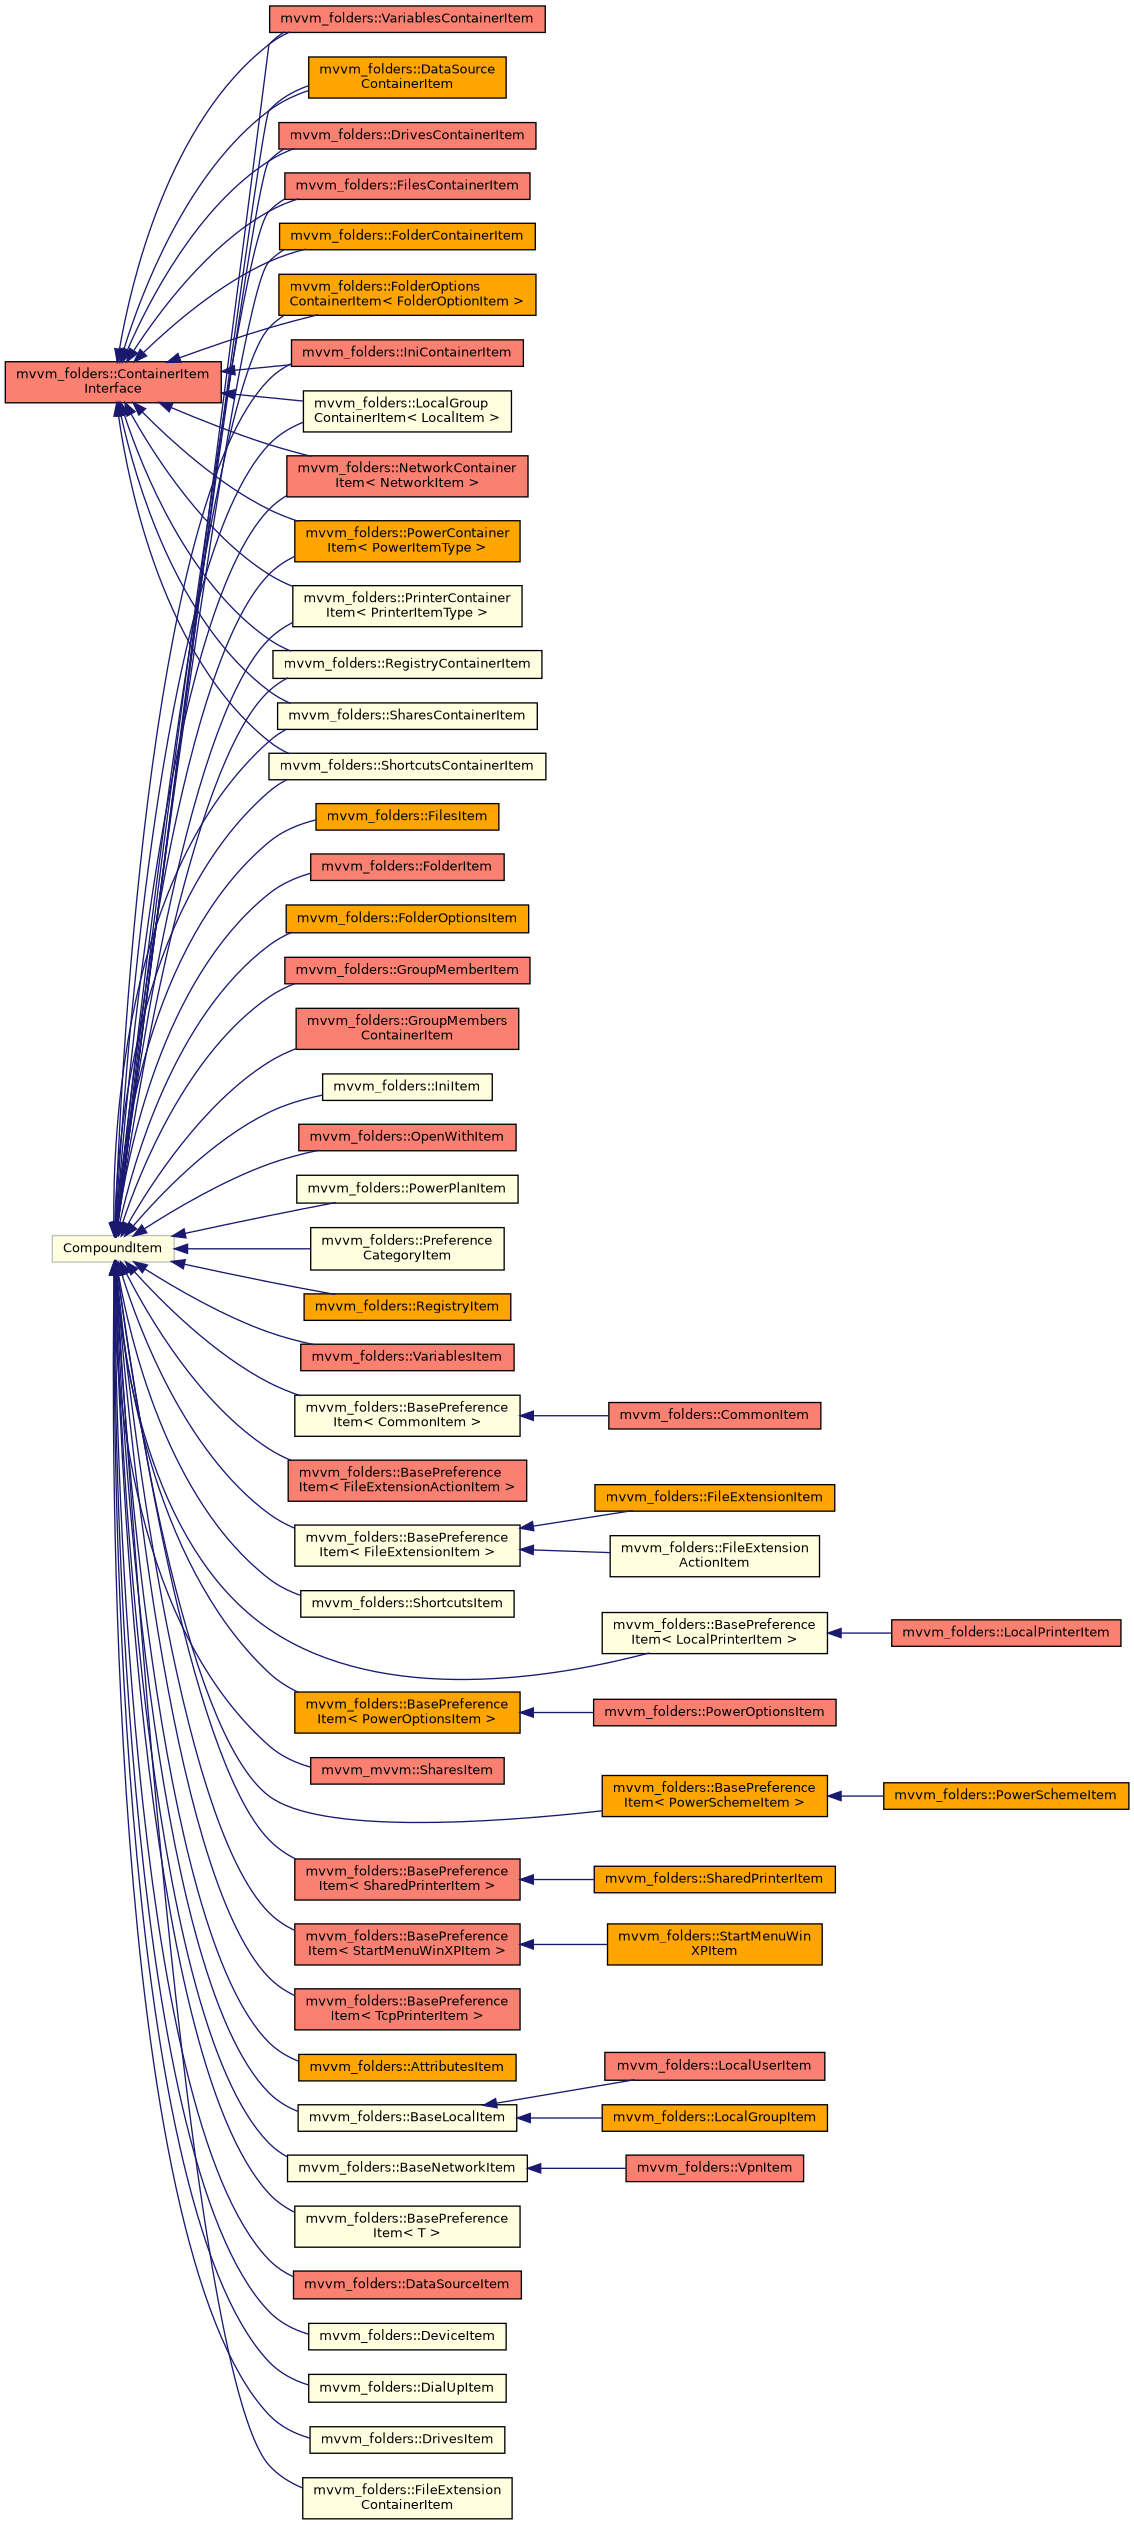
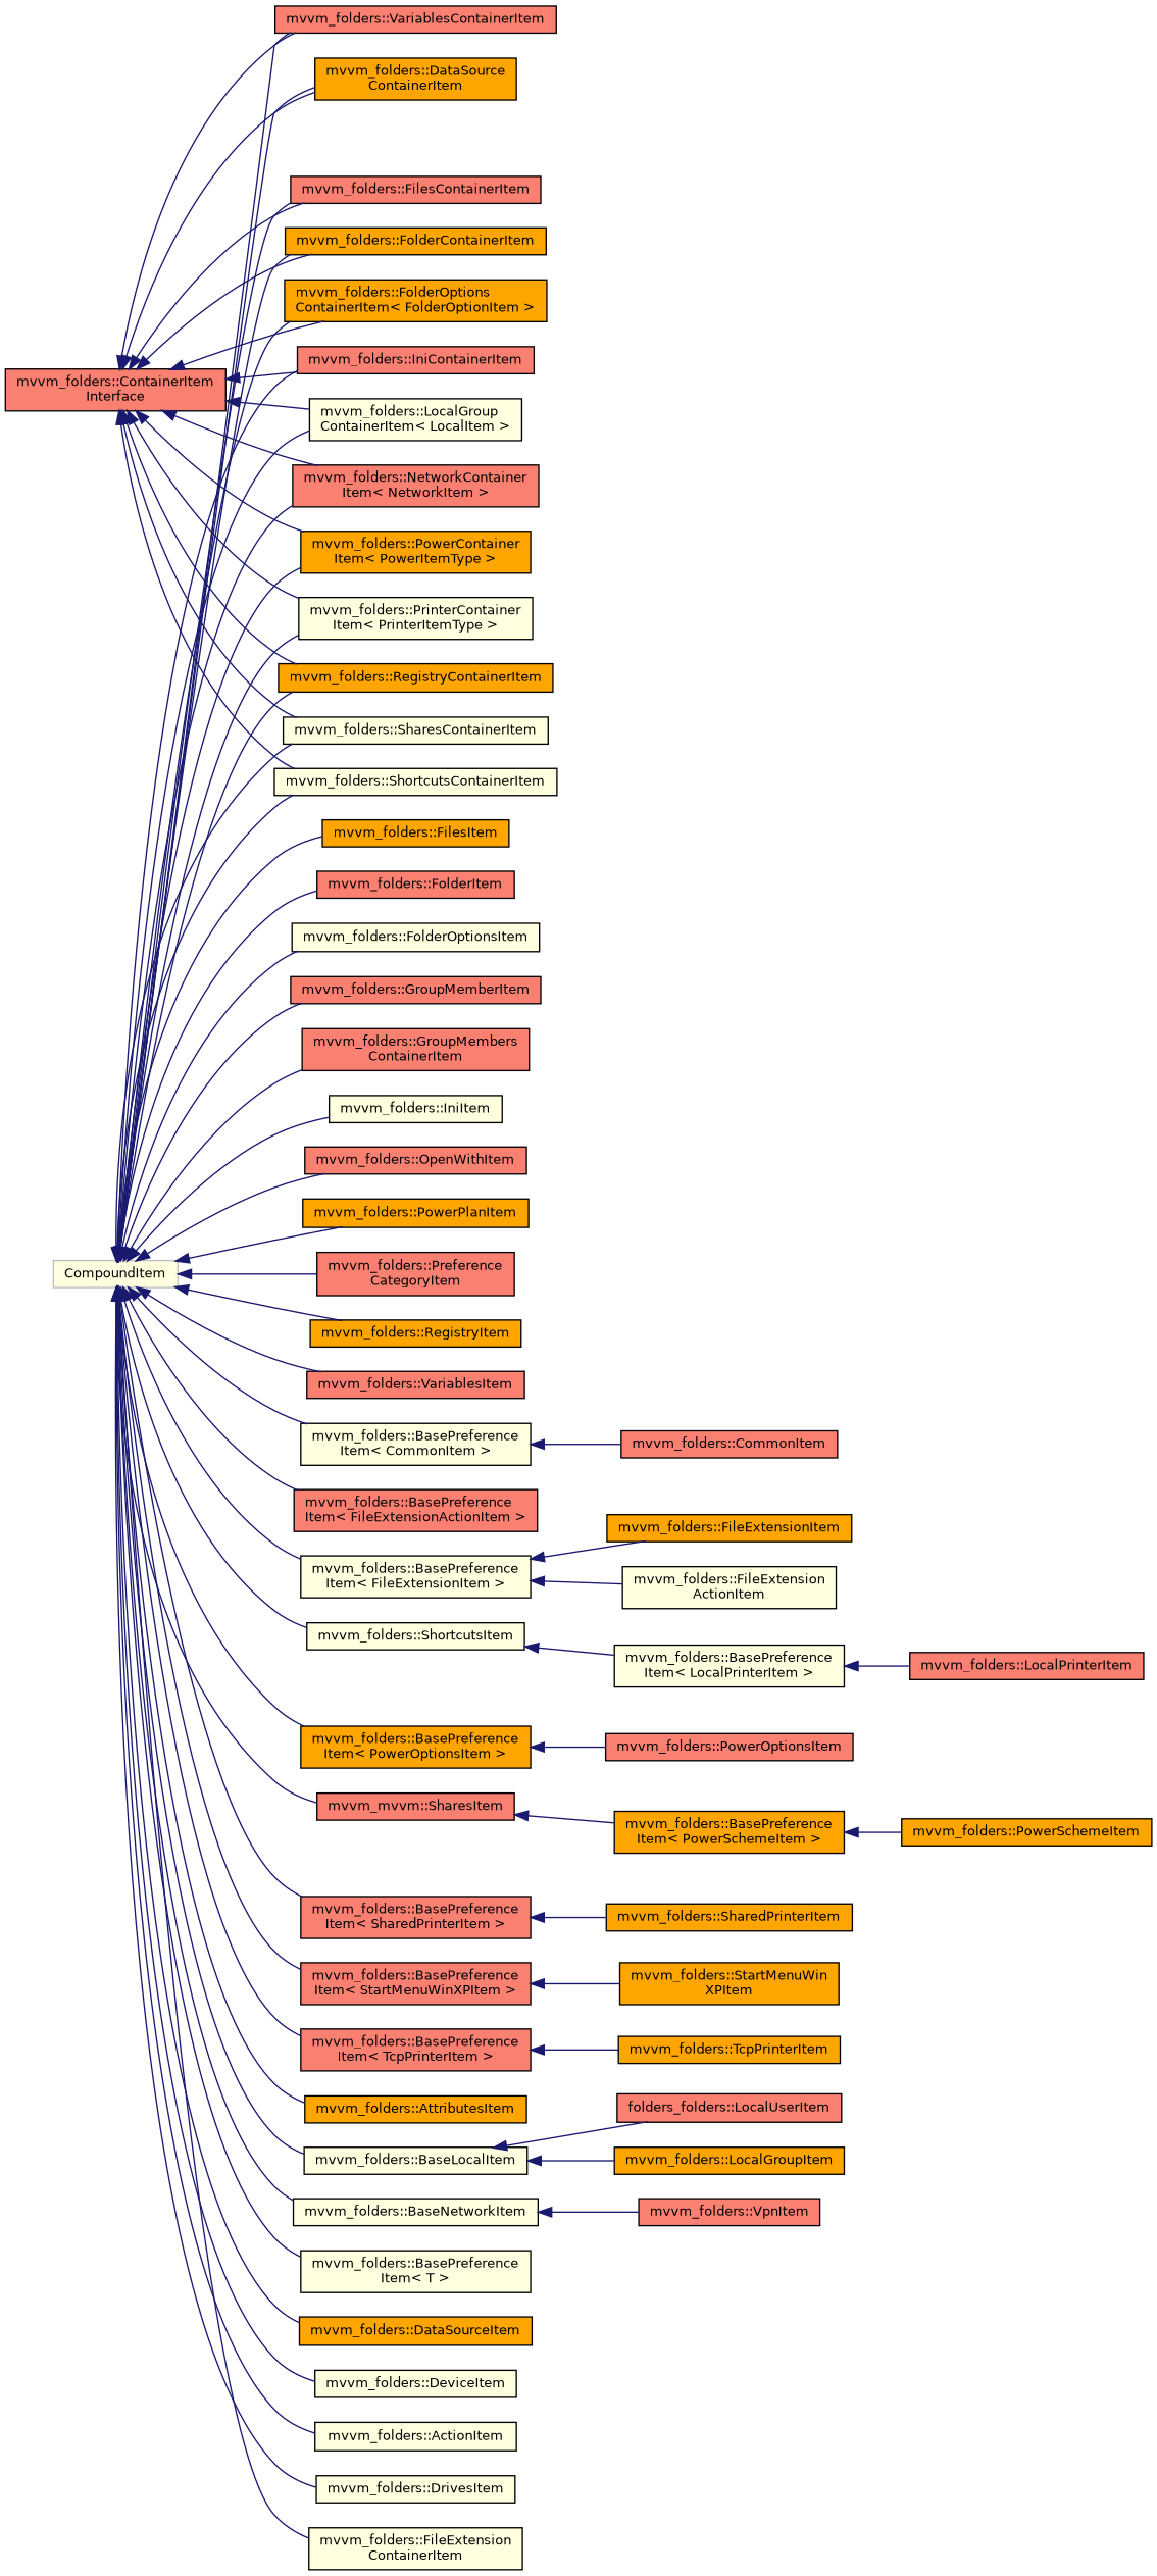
  digraph {
    rankdir=LR
    node [color=black fillcolor=salmon fontname=Helvetica fontsize=10 shape=record style=filled]
    edge [color=midnightblue dir=back fontname=Helvetica fontsize=10 labelfontname=Helvetica labelfontsize=10 style=solid]
    n1 [color=grey75 fillcolor=lightyellow height=0.2 label=CompoundItem width=0.4]
    n2 [fillcolor=lightyellow height=0.2 label="mvvm_folders::BasePreference\lItem\< CommonItem \>" width=0.4]
    n3 [height=0.2 label="mvvm_folders::BasePreference\lItem\< FileExtensionActionItem \>" width=0.4]
    n4 [fillcolor=lightyellow height=0.2 label="mvvm_folders::BasePreference\lItem\< FileExtensionItem \>" width=0.4]
    n5 [fillcolor=lightyellow height=0.2 label="mvvm_folders::BasePreference\lItem\< LocalPrinterItem \>" width=0.4]
    n6 [fillcolor=orange height=0.2 label="mvvm_folders::BasePreference\lItem\< PowerOptionsItem \>" width=0.4]
    n7 [fillcolor=orange height=0.2 label="mvvm_folders::BasePreference\lItem\< PowerSchemeItem \>" width=0.4]
    n8 [height=0.2 label="mvvm_folders::BasePreference\lItem\< SharedPrinterItem \>" width=0.4]
    n9 [height=0.2 label="mvvm_folders::BasePreference\lItem\< StartMenuWinXPItem \>" width=0.4]
    n10 [height=0.2 label="mvvm_folders::BasePreference\lItem\< TcpPrinterItem \>" width=0.4]
    n11 [fillcolor=orange height=0.2 label="mvvm_folders::AttributesItem" width=0.4]
    n12 [fillcolor=lightyellow height=0.2 label="mvvm_folders::BaseLocalItem" width=0.4]
    n13 [fillcolor=lightyellow height=0.2 label="mvvm_folders::BaseNetworkItem" width=0.4]
    n14 [fillcolor=lightyellow height=0.2 label="mvvm_folders::BasePreference\lItem\< T \>" width=0.4]
    n15 [fillcolor=orange height=0.2 label="mvvm_folders::DataSource\lContainerItem" width=0.4]
-   n16 [height=0.2 label="mvvm_folders::DataSourceItem" width=0.4]
+   n16 [fillcolor=orange height=0.2 label="mvvm_folders::DataSourceItem" width=0.4]
    n17 [fillcolor=lightyellow height=0.2 label="mvvm_folders::DeviceItem" width=0.4]
-   n18 [fillcolor=lightyellow height=0.2 label="mvvm_folders::DialUpItem" width=0.4]
-   n19 [height=0.2 label="mvvm_folders::DrivesContainerItem" width=0.4]
+   n18 [fillcolor=lightyellow height=0.2 label="mvvm_folders::ActionItem" width=0.4]
    n20 [fillcolor=lightyellow height=0.2 label="mvvm_folders::DrivesItem" width=0.4]
    n21 [fillcolor=lightyellow height=0.2 label="mvvm_folders::FileExtension\lContainerItem" width=0.4]
    n22 [height=0.2 label="mvvm_folders::FilesContainerItem" width=0.4]
    n23 [fillcolor=orange height=0.2 label="mvvm_folders::FilesItem" width=0.4]
    n24 [fillcolor=orange height=0.2 label="mvvm_folders::FolderContainerItem" width=0.4]
    n25 [height=0.2 label="mvvm_folders::FolderItem" width=0.4]
    n26 [fillcolor=orange height=0.2 label="mvvm_folders::FolderOptions\lContainerItem\< FolderOptionItem \>" width=0.4]
-   n27 [fillcolor=orange height=0.2 label="mvvm_folders::FolderOptionsItem" width=0.4]
+   n27 [fillcolor=lightyellow height=0.2 label="mvvm_folders::FolderOptionsItem" width=0.4]
    n28 [height=0.2 label="mvvm_folders::GroupMemberItem" width=0.4]
    n29 [height=0.2 label="mvvm_folders::GroupMembers\lContainerItem" width=0.4]
    n30 [height=0.2 label="mvvm_folders::IniContainerItem" width=0.4]
    n31 [fillcolor=lightyellow height=0.2 label="mvvm_folders::IniItem" width=0.4]
    n32 [fillcolor=lightyellow height=0.2 label="mvvm_folders::LocalGroup\lContainerItem\< LocalItem \>" width=0.4]
    n33 [height=0.2 label="mvvm_folders::NetworkContainer\lItem\< NetworkItem \>" width=0.4]
    n34 [height=0.2 label="mvvm_folders::OpenWithItem" width=0.4]
    n35 [fillcolor=orange height=0.2 label="mvvm_folders::PowerContainer\lItem\< PowerItemType \>" width=0.4]
-   n36 [fillcolor=lightyellow height=0.2 label="mvvm_folders::PowerPlanItem" width=0.4]
-   n37 [fillcolor=lightyellow height=0.2 label="mvvm_folders::Preference\lCategoryItem" width=0.4]
+   n36 [fillcolor=orange height=0.2 label="mvvm_folders::PowerPlanItem" width=0.4]
+   n37 [height=0.2 label="mvvm_folders::Preference\lCategoryItem" width=0.4]
    n38 [fillcolor=lightyellow height=0.2 label="mvvm_folders::PrinterContainer\lItem\< PrinterItemType \>" width=0.4]
-   n39 [fillcolor=lightyellow height=0.2 label="mvvm_folders::RegistryContainerItem" width=0.4]
+   n39 [fillcolor=orange height=0.2 label="mvvm_folders::RegistryContainerItem" width=0.4]
    n40 [fillcolor=orange height=0.2 label="mvvm_folders::RegistryItem" width=0.4]
    n41 [fillcolor=lightyellow height=0.2 label="mvvm_folders::SharesContainerItem" width=0.4]
    n42 [height=0.2 label="mvvm_mvvm::SharesItem" width=0.4]
    n43 [fillcolor=lightyellow height=0.2 label="mvvm_folders::ShortcutsContainerItem" width=0.4]
    n44 [fillcolor=lightyellow height=0.2 label="mvvm_folders::ShortcutsItem" width=0.4]
    n45 [height=0.2 label="mvvm_folders::VariablesContainerItem" width=0.4]
    n46 [height=0.2 label="mvvm_folders::VariablesItem" width=0.4]
    n47 [height=0.2 label="mvvm_folders::CommonItem" width=0.4]
    n48 [fillcolor=lightyellow height=0.2 label="mvvm_folders::FileExtension\lActionItem" width=0.4]
    n49 [fillcolor=orange height=0.2 label="mvvm_folders::FileExtensionItem" width=0.4]
    n50 [height=0.2 label="mvvm_folders::LocalPrinterItem" width=0.4]
    n51 [height=0.2 label="mvvm_folders::PowerOptionsItem" width=0.4]
    n52 [fillcolor=orange height=0.2 label="mvvm_folders::PowerSchemeItem" width=0.4]
    n53 [fillcolor=orange height=0.2 label="mvvm_folders::SharedPrinterItem" width=0.4]
    n54 [fillcolor=orange height=0.2 label="mvvm_folders::StartMenuWin\lXPItem" width=0.4]
+   n55 [fillcolor=orange height=0.2 label="mvvm_folders::TcpPrinterItem" width=0.4]
    n56 [fillcolor=orange height=0.2 label="mvvm_folders::LocalGroupItem" width=0.4]
-   n57 [height=0.2 label="mvvm_folders::LocalUserItem" width=0.4]
+   n57 [height=0.2 label="folders_folders::LocalUserItem" width=0.4]
    n58 [height=0.2 label="mvvm_folders::VpnItem" width=0.4]
    n59 [height=0.2 label="mvvm_folders::ContainerItem\lInterface" width=0.4]
    n1 -> n2
    n1 -> n3
    n1 -> n4
-   n1 -> n5
+   n44 -> n5
    n1 -> n6
-   n1 -> n7
+   n42 -> n7
    n1 -> n8
    n1 -> n9
    n1 -> n10
    n1 -> n11
    n1 -> n12
    n1 -> n13
    n1 -> n14
    n1 -> n15
    n1 -> n16
    n1 -> n17
    n1 -> n18
-   n1 -> n19
    n1 -> n20
    n1 -> n21
    n1 -> n22
    n1 -> n23
    n1 -> n24
    n1 -> n25
    n1 -> n26
    n1 -> n27
    n1 -> n28
    n1 -> n29
    n1 -> n30
    n1 -> n31
    n1 -> n32
    n1 -> n33
    n1 -> n34
    n1 -> n35
    n1 -> n36
    n1 -> n37
    n1 -> n38
    n1 -> n39
    n1 -> n40
    n1 -> n41
    n1 -> n42
    n1 -> n43
    n1 -> n44
    n1 -> n45
    n1 -> n46
    n2 -> n47
    n4 -> n48
    n4 -> n49
    n5 -> n50
    n6 -> n51
    n7 -> n52
    n8 -> n53
    n9 -> n54
+   n10 -> n55
    n12 -> n56
    n12 -> n57
    n13 -> n58
    n59 -> n15
-   n59 -> n19
    n59 -> n22
    n59 -> n24
    n59 -> n26
    n59 -> n30
    n59 -> n32
    n59 -> n33
    n59 -> n35
    n59 -> n38
    n59 -> n39
    n59 -> n41
    n59 -> n43
    n59 -> n45
  }
